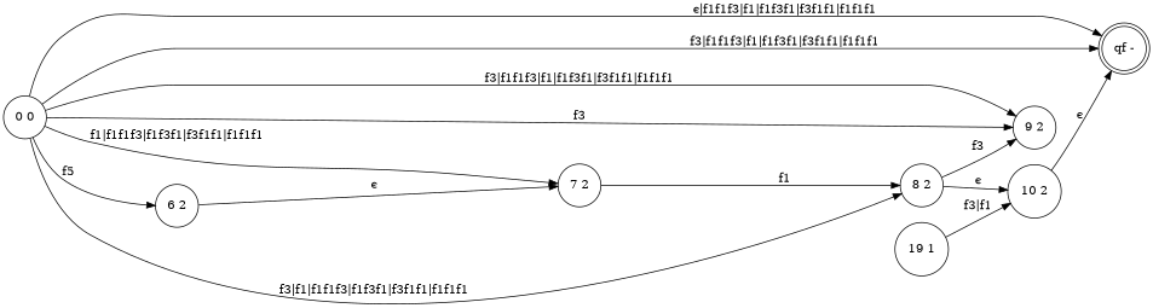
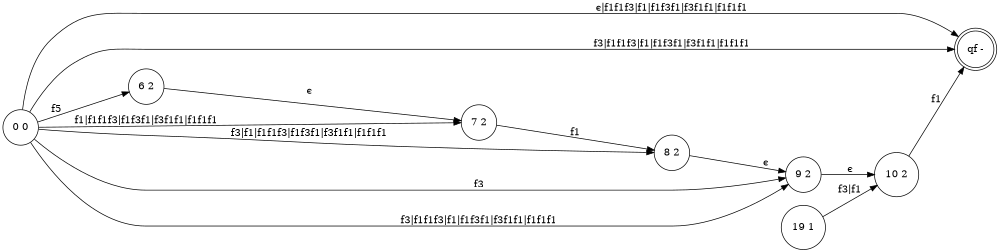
  digraph {
    rankdir=LR
    node [shape=circle]
    "qf -" [shape=doublecircle]
    "10 2"
    "6 2"
    "7 2"
    "8 2"
    "9 2"
    "0 0"
    "19 1"
-   "10 2" -> "qf -" [label="ϵ"]
+   "10 2" -> "qf -" [label=f1]
    "6 2" -> "7 2" [label="ϵ"]
    "7 2" -> "8 2" [label=f1]
-   "8 2" -> "9 2" [label=f3]
-   "8 2" -> "10 2" [label="ϵ"]
+   "8 2" -> "9 2" [label="ϵ"]
+   "9 2" -> "10 2" [label="ϵ"]
    "0 0" -> "qf -" [label="ϵ|f1f1f3|f1|f1f3f1|f3f1f1|f1f1f1"]
    "0 0" -> "qf -" [label="f3|f1f1f3|f1|f1f3f1|f3f1f1|f1f1f1"]
    "0 0" -> "6 2" [label=f5]
    "0 0" -> "7 2" [label="f1|f1f1f3|f1f3f1|f3f1f1|f1f1f1"]
    "0 0" -> "8 2" [label="f3|f1|f1f1f3|f1f3f1|f3f1f1|f1f1f1"]
    "0 0" -> "9 2" [label=f3]
    "0 0" -> "9 2" [label="f3|f1f1f3|f1|f1f3f1|f3f1f1|f1f1f1"]
    "19 1" -> "10 2" [label="f3|f1"]
  }
